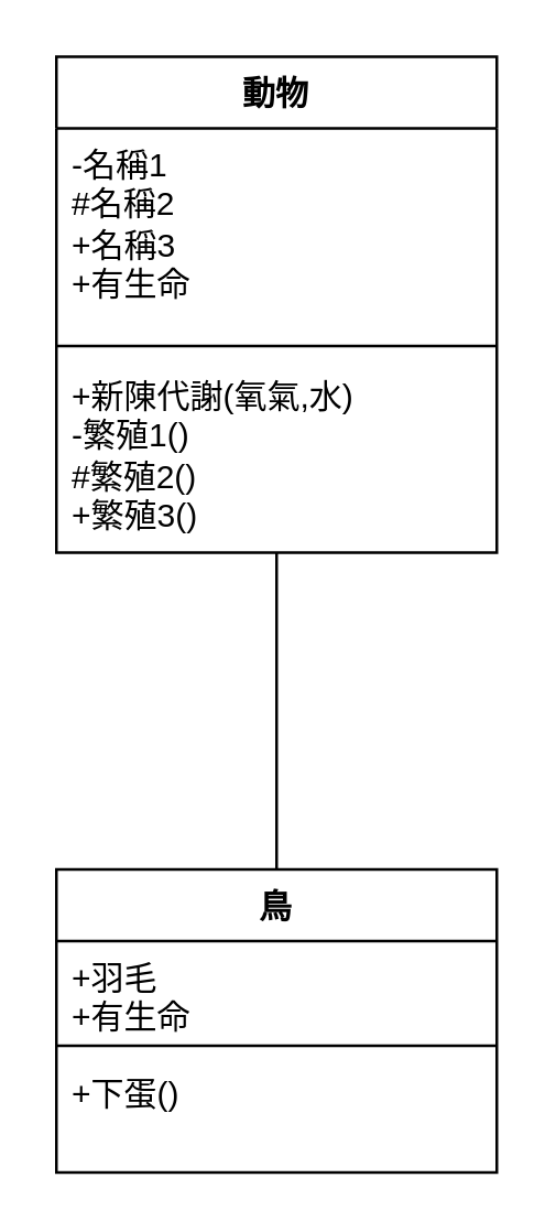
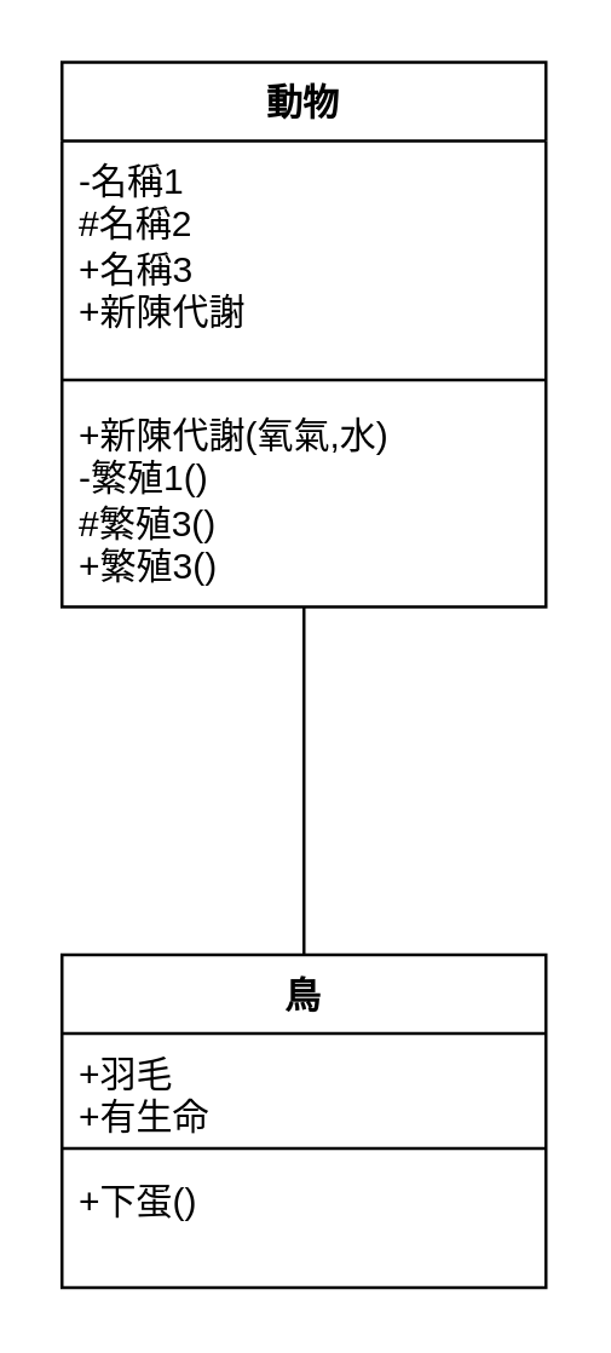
  <mxCell id="0" />
  <mxCell id="1" parent="0" />
  <mxCell id="2" value="動物" style="swimlane;fontStyle=1;align=center;verticalAlign=top;childLayout=stackLayout;horizontal=1;startSize=26;horizontalStack=0;resizeParent=1;resizeParentMax=0;resizeLast=0;collapsible=1;marginBottom=0;whiteSpace=wrap;html=1;" parent="1" vertex="1"><mxGeometry x="20" y="20" width="160" height="180" as="geometry" /></mxCell>
- <mxCell id="3" value="-名稱1&lt;br&gt;#名稱2&lt;br&gt;+名稱3&lt;br&gt;+有生命" style="text;strokeColor=none;fillColor=none;align=left;verticalAlign=top;spacingLeft=4;spacingRight=4;overflow=hidden;rotatable=0;points=[[0,0.5],[1,0.5]];portConstraint=eastwest;whiteSpace=wrap;html=1;" parent="2" vertex="1"><mxGeometry y="26" width="160" height="74" as="geometry" /></mxCell>
+ <mxCell id="3" value="-名稱1&lt;br&gt;#名稱2&lt;br&gt;+名稱3&lt;br&gt;+新陳代謝" style="text;strokeColor=none;fillColor=none;align=left;verticalAlign=top;spacingLeft=4;spacingRight=4;overflow=hidden;rotatable=0;points=[[0,0.5],[1,0.5]];portConstraint=eastwest;whiteSpace=wrap;html=1;" parent="2" vertex="1"><mxGeometry y="26" width="160" height="74" as="geometry" /></mxCell>
  <mxCell id="4" value="" style="line;strokeWidth=1;fillColor=none;align=left;verticalAlign=middle;spacingTop=-1;spacingLeft=3;spacingRight=3;rotatable=0;labelPosition=right;points=[];portConstraint=eastwest;strokeColor=inherit;" parent="2" vertex="1"><mxGeometry y="100" width="160" height="10" as="geometry" /></mxCell>
- <mxCell id="5" value="+新陳代謝(氧氣,水)&lt;br&gt;-繁殖1()&lt;br&gt;#繁殖2()&lt;br&gt;+繁殖3()" style="text;strokeColor=none;fillColor=none;align=left;verticalAlign=top;spacingLeft=4;spacingRight=4;overflow=hidden;rotatable=0;points=[[0,0.5],[1,0.5]];portConstraint=eastwest;whiteSpace=wrap;html=1;" parent="2" vertex="1"><mxGeometry y="110" width="160" height="70" as="geometry" /></mxCell>
+ <mxCell id="5" value="+新陳代謝(氧氣,水)&lt;br&gt;-繁殖1()&lt;br&gt;#繁殖3()&lt;br&gt;+繁殖3()" style="text;strokeColor=none;fillColor=none;align=left;verticalAlign=top;spacingLeft=4;spacingRight=4;overflow=hidden;rotatable=0;points=[[0,0.5],[1,0.5]];portConstraint=eastwest;whiteSpace=wrap;html=1;" parent="2" vertex="1"><mxGeometry y="110" width="160" height="70" as="geometry" /></mxCell>
  <mxCell id="6" value="" style="endArrow=none;endSize=16;endFill=0;html=1;rounded=0;" parent="1" source="7" target="2" edge="1"><mxGeometry width="160" relative="1" as="geometry"><mxPoint x="100" y="310" as="sourcePoint" /><mxPoint x="100" y="199.996" as="targetPoint" /></mxGeometry></mxCell>
  <mxCell id="7" value="鳥" style="swimlane;fontStyle=1;align=center;verticalAlign=top;childLayout=stackLayout;horizontal=1;startSize=26;horizontalStack=0;resizeParent=1;resizeParentMax=0;resizeLast=0;collapsible=1;marginBottom=0;whiteSpace=wrap;html=1;" parent="1" vertex="1"><mxGeometry x="20" y="315" width="160" height="110" as="geometry" /></mxCell>
  <mxCell id="8" value="+羽毛&lt;br&gt;+有生命" style="text;strokeColor=none;fillColor=none;align=left;verticalAlign=top;spacingLeft=4;spacingRight=4;overflow=hidden;rotatable=0;points=[[0,0.5],[1,0.5]];portConstraint=eastwest;whiteSpace=wrap;html=1;" parent="7" vertex="1"><mxGeometry y="26" width="160" height="34" as="geometry" /></mxCell>
  <mxCell id="9" value="" style="line;strokeWidth=1;fillColor=none;align=left;verticalAlign=middle;spacingTop=-1;spacingLeft=3;spacingRight=3;rotatable=0;labelPosition=right;points=[];portConstraint=eastwest;strokeColor=inherit;" parent="7" vertex="1"><mxGeometry y="60" width="160" height="8" as="geometry" /></mxCell>
  <mxCell id="10" value="+下蛋()" style="text;strokeColor=none;fillColor=none;align=left;verticalAlign=top;spacingLeft=4;spacingRight=4;overflow=hidden;rotatable=0;points=[[0,0.5],[1,0.5]];portConstraint=eastwest;whiteSpace=wrap;html=1;" parent="7" vertex="1"><mxGeometry y="68" width="160" height="42" as="geometry" /></mxCell>
